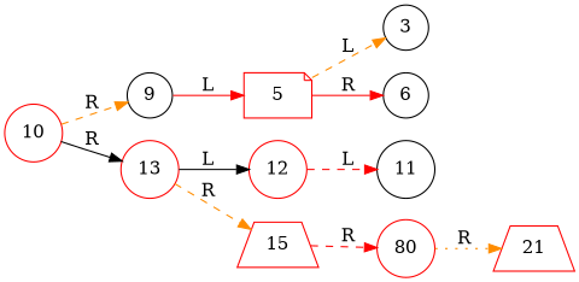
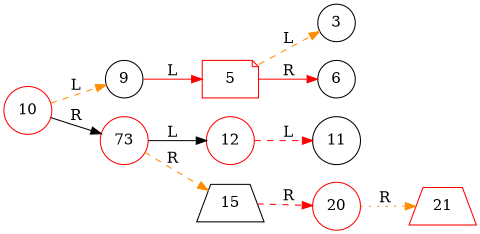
  digraph {
    rankdir=LR
    splines=polyline
    node [color=red shape=circle]
    edge [arrowhead=normal arrowtail=none color=red dir=both style=dashed]
    9 [color=black]
    10
-   13
+   13 [label=73]
    5 [shape=note]
    12
-   15 [shape=trapezium]
+   15 [color=black shape=trapezium]
    3 [color=black]
    6 [color=black]
    11 [color=black]
-   20 [label=80]
+   20
    21 [shape=trapezium]
    9 -> 5 [label=L style=solid]
-   10 -> 9 [color=darkorange label=R]
+   10 -> 9 [color=darkorange label=L]
    10 -> 13 [color=black label=R style=solid]
    13 -> 12 [color=black label=L style=solid]
    13 -> 15 [color=darkorange label=R]
    5 -> 3 [color=darkorange label=L]
    5 -> 6 [label=R style=solid]
    12 -> 11 [label=L]
    15 -> 20 [label=R]
    20 -> 21 [color=darkorange label=R style=dotted]
  }
